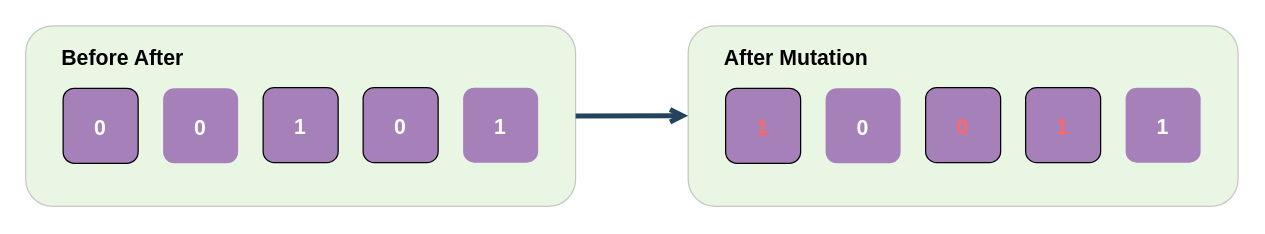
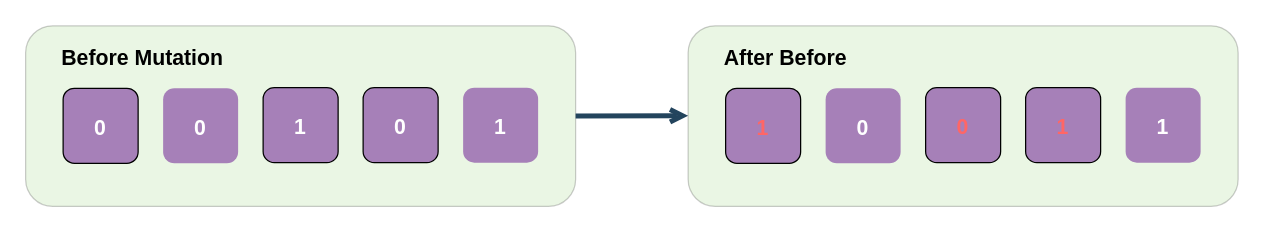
  <mxCell id="0" />
  <mxCell id="1" parent="0" />
  <mxCell id="2" value="" style="group" vertex="1" connectable="0" parent="1"><mxGeometry width="970" height="144.5" as="geometry" x="20" y="20" /></mxCell>
- <mxCell id="3" value="&lt;b&gt;Before After&lt;/b&gt;" style="rounded=1;whiteSpace=wrap;labelBackgroundColor=none;fontSize=17;fillColor=#97D077;opacity=20;align=left;html=1;labelPosition=center;verticalLabelPosition=middle;verticalAlign=top;spacingLeft=27;spacingTop=10;" parent="2" vertex="1"><mxGeometry width="440" height="144.5" as="geometry" /></mxCell>
+ <mxCell id="3" value="&lt;b&gt;Before Mutation&lt;/b&gt;" style="rounded=1;whiteSpace=wrap;labelBackgroundColor=none;fontSize=17;fillColor=#97D077;opacity=20;align=left;html=1;labelPosition=center;verticalLabelPosition=middle;verticalAlign=top;spacingLeft=27;spacingTop=10;" parent="2" vertex="1"><mxGeometry width="440" height="144.5" as="geometry" /></mxCell>
  <mxCell id="4" value="0" style="rounded=1;fillColor=#A680B8;strokeColor=default;shadow=0;gradientColor=none;fontStyle=1;fontColor=#FFFFFF;fontSize=17;" parent="2" vertex="1"><mxGeometry x="30" y="50" width="60" height="60" as="geometry" /></mxCell>
  <mxCell id="5" value="0" style="rounded=1;fillColor=#A680B8;strokeColor=none;shadow=0;gradientColor=none;fontStyle=1;fontColor=#FFFFFF;fontSize=17;" parent="2" vertex="1"><mxGeometry x="110" y="50" width="60" height="60" as="geometry" /></mxCell>
  <mxCell id="6" value="" style="edgeStyle=elbowEdgeStyle;elbow=vertical;strokeWidth=4;endArrow=open;endFill=1;fontStyle=1;strokeColor=#23445D;exitX=1;exitY=0.5;exitDx=0;exitDy=0;entryX=0;entryY=0.5;entryDx=0;entryDy=0;" parent="2" source="3" target="10" edge="1"><mxGeometry x="-148" y="-160" width="100" height="100" as="geometry"><mxPoint x="562" y="-60" as="sourcePoint" /><mxPoint x="570" y="72" as="targetPoint" /><Array as="points"><mxPoint x="500" y="72" /></Array></mxGeometry></mxCell>
  <mxCell id="7" value="1" style="rounded=1;fillColor=#A680B8;strokeColor=default;shadow=0;gradientColor=none;fontStyle=1;fontColor=#FFFFFF;fontSize=17;" parent="2" vertex="1"><mxGeometry x="190" y="49.5" width="60" height="60" as="geometry" /></mxCell>
  <mxCell id="8" value="1" style="rounded=1;fillColor=#A680B8;strokeColor=none;shadow=0;gradientColor=none;fontStyle=1;fontColor=#FFFFFF;fontSize=17;" parent="2" vertex="1"><mxGeometry x="350" y="49.5" width="60" height="60" as="geometry" /></mxCell>
  <mxCell id="9" value="0" style="rounded=1;fillColor=#A680B8;strokeColor=default;shadow=0;gradientColor=none;fontStyle=1;fontColor=#FFFFFF;fontSize=17;" parent="2" vertex="1"><mxGeometry x="270" y="49.5" width="60" height="60" as="geometry" /></mxCell>
- <mxCell id="10" value="&lt;b&gt;After Mutation&lt;/b&gt;" style="rounded=1;whiteSpace=wrap;html=1;labelBackgroundColor=none;fontSize=17;fillColor=#97D077;opacity=20;align=left;labelPosition=center;verticalLabelPosition=middle;verticalAlign=top;spacingTop=10;spacingLeft=27;" vertex="1" parent="2"><mxGeometry x="530" width="440" height="144.5" as="geometry" /></mxCell>
+ <mxCell id="10" value="&lt;b&gt;After Before&lt;/b&gt;" style="rounded=1;whiteSpace=wrap;html=1;labelBackgroundColor=none;fontSize=17;fillColor=#97D077;opacity=20;align=left;labelPosition=center;verticalLabelPosition=middle;verticalAlign=top;spacingTop=10;spacingLeft=27;" vertex="1" parent="2"><mxGeometry x="530" width="440" height="144.5" as="geometry" /></mxCell>
  <mxCell id="11" value="1" style="rounded=1;fillColor=#A680B8;strokeColor=default;shadow=0;gradientColor=none;fontStyle=1;fontColor=#FF6666;fontSize=17;" vertex="1" parent="2"><mxGeometry x="560" y="50" width="60" height="60" as="geometry" /></mxCell>
  <mxCell id="12" value="0" style="rounded=1;fillColor=#A680B8;strokeColor=none;shadow=0;gradientColor=none;fontStyle=1;fontColor=#FFFFFF;fontSize=17;" vertex="1" parent="2"><mxGeometry x="640" y="50" width="60" height="60" as="geometry" /></mxCell>
  <mxCell id="13" value="0" style="rounded=1;fillColor=#A680B8;strokeColor=default;shadow=0;gradientColor=none;fontStyle=1;fontColor=#FF6666;fontSize=17;" vertex="1" parent="2"><mxGeometry x="720" y="49.5" width="60" height="60" as="geometry" /></mxCell>
  <mxCell id="14" value="1" style="rounded=1;fillColor=#A680B8;strokeColor=none;shadow=0;gradientColor=none;fontStyle=1;fontColor=#FFFFFF;fontSize=17;" vertex="1" parent="2"><mxGeometry x="880" y="49.5" width="60" height="60" as="geometry" /></mxCell>
  <mxCell id="15" value="1" style="rounded=1;fillColor=#A680B8;strokeColor=default;shadow=0;gradientColor=none;fontStyle=1;fontColor=#FF6666;fontSize=17;" vertex="1" parent="2"><mxGeometry x="800" y="49.5" width="60" height="60" as="geometry" /></mxCell>
